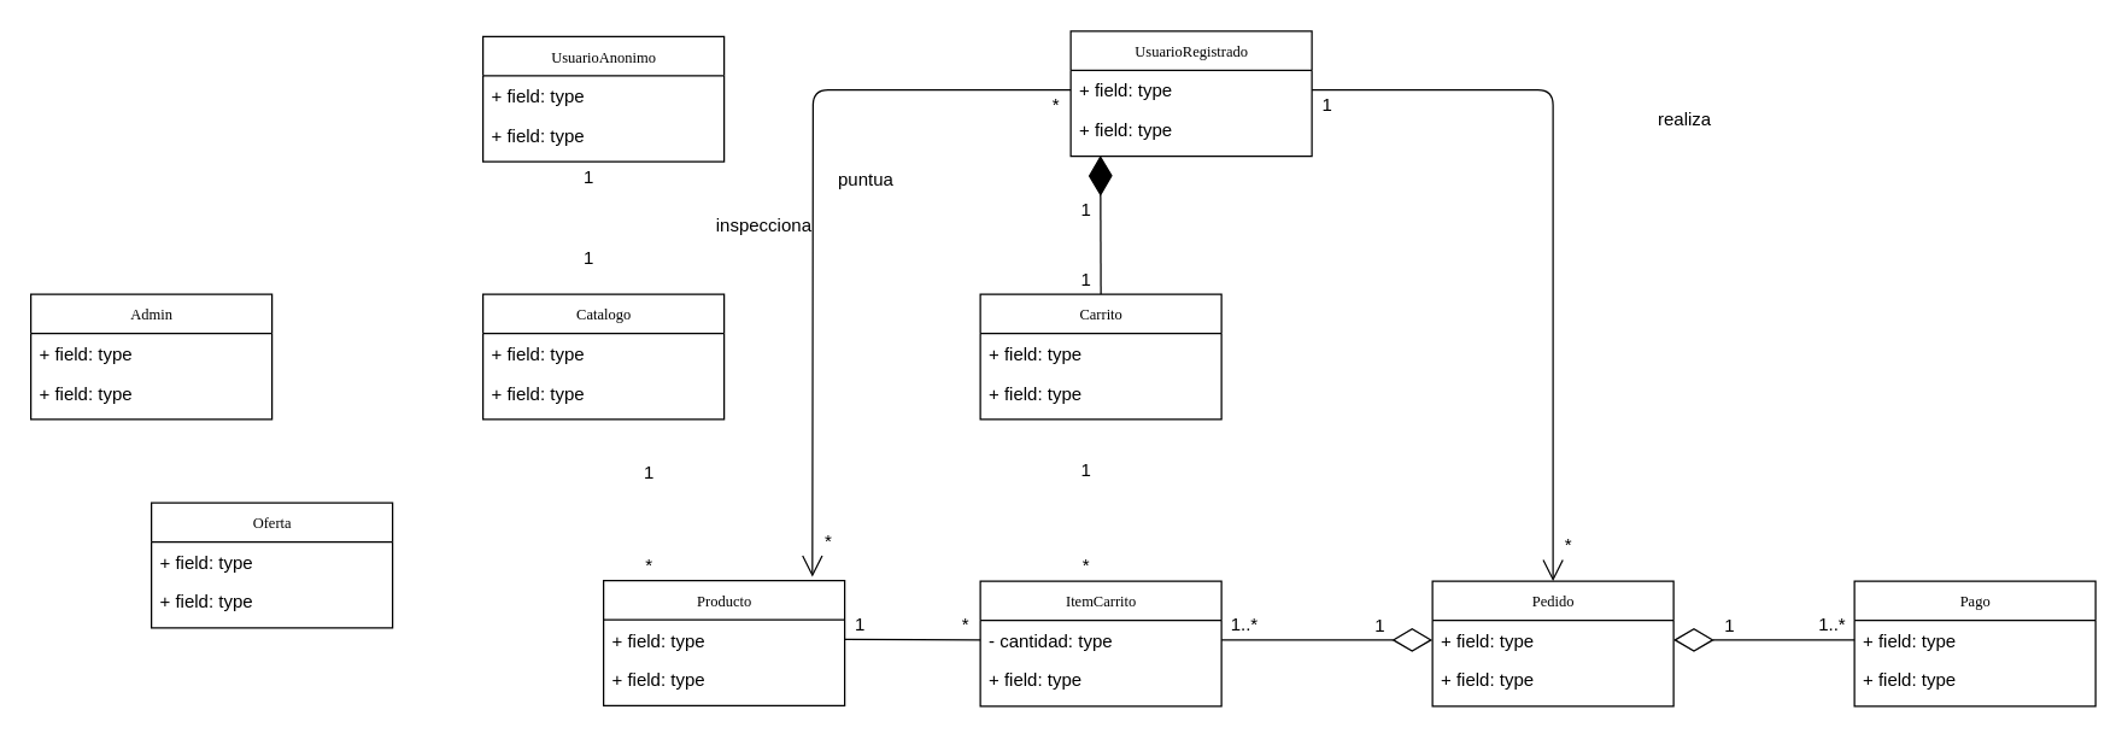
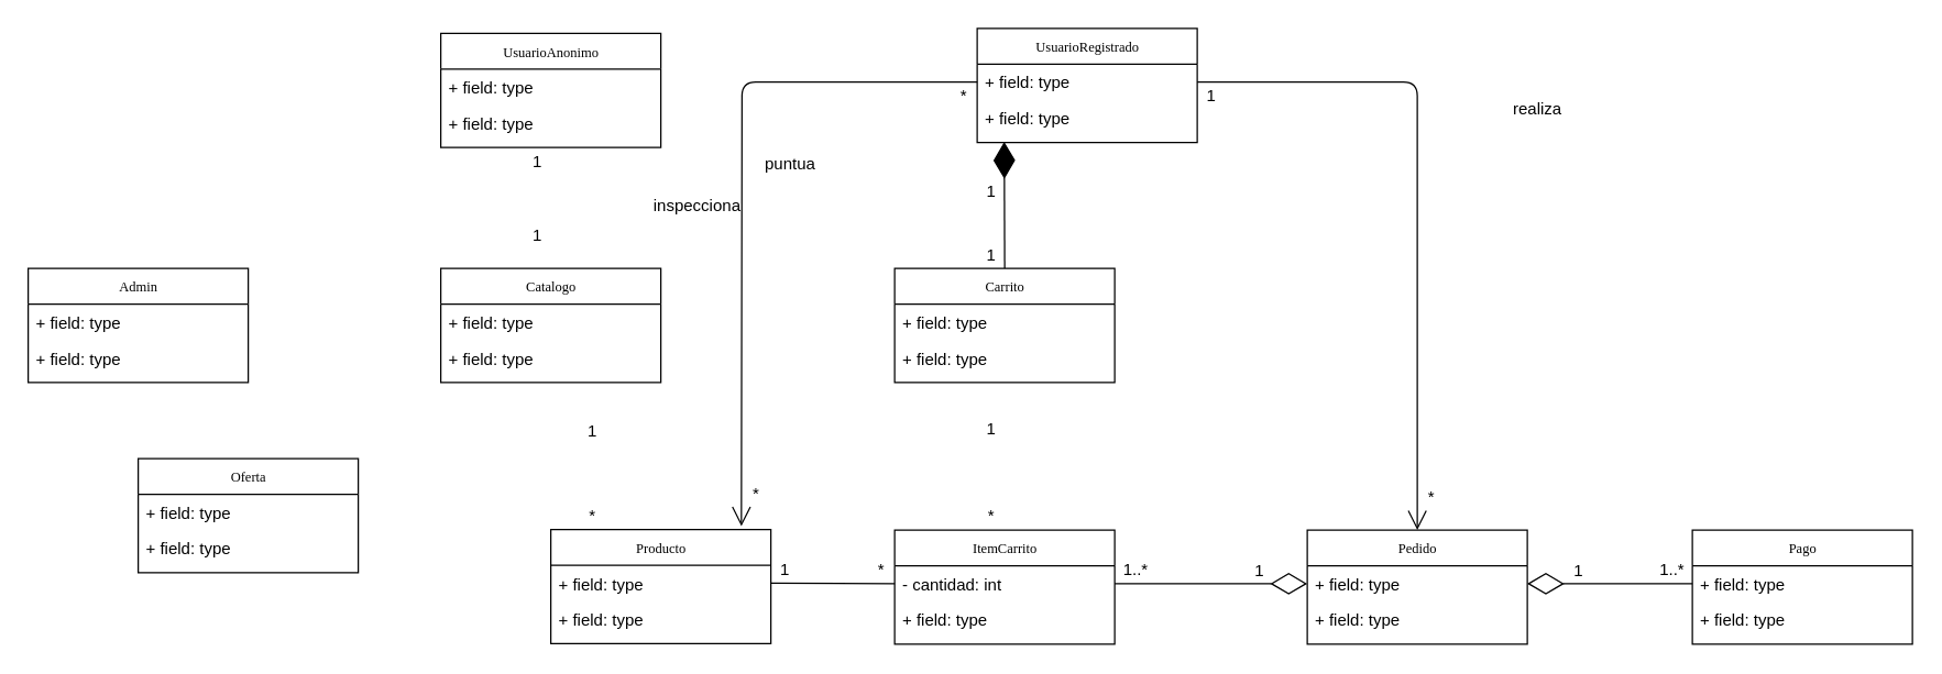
  <mxCell id="0" />
  <mxCell id="1" parent="0" />
  <mxCell id="2" value="UsuarioRegistrado" style="swimlane;html=1;fontStyle=0;childLayout=stackLayout;horizontal=1;startSize=26;fillColor=none;horizontalStack=0;resizeParent=1;resizeLast=0;collapsible=1;marginBottom=0;swimlaneFillColor=#ffffff;rounded=0;shadow=0;comic=0;labelBackgroundColor=none;strokeColor=#000000;strokeWidth=1;fontFamily=Verdana;fontSize=10;fontColor=#000000;align=center;" vertex="1" parent="1"><mxGeometry x="710" y="20" width="160" height="83" as="geometry"><mxRectangle x="935" y="250" width="120" height="26" as="alternateBounds" /></mxGeometry></mxCell>
  <mxCell id="3" value="+ field: type" style="text;html=1;strokeColor=none;fillColor=none;align=left;verticalAlign=top;spacingLeft=4;spacingRight=4;whiteSpace=wrap;overflow=hidden;rotatable=0;points=[[0,0.5],[1,0.5]];portConstraint=eastwest;" vertex="1" parent="2"><mxGeometry y="26" width="160" height="26" as="geometry" /></mxCell>
  <mxCell id="4" value="+ field: type" style="text;html=1;strokeColor=none;fillColor=none;align=left;verticalAlign=top;spacingLeft=4;spacingRight=4;whiteSpace=wrap;overflow=hidden;rotatable=0;points=[[0,0.5],[1,0.5]];portConstraint=eastwest;" vertex="1" parent="2"><mxGeometry y="52" width="160" height="26" as="geometry" /></mxCell>
  <mxCell id="5" value="UsuarioAnonimo" style="swimlane;html=1;fontStyle=0;childLayout=stackLayout;horizontal=1;startSize=26;fillColor=none;horizontalStack=0;resizeParent=1;resizeLast=0;collapsible=1;marginBottom=0;swimlaneFillColor=#ffffff;rounded=0;shadow=0;comic=0;labelBackgroundColor=none;strokeColor=#000000;strokeWidth=1;fontFamily=Verdana;fontSize=10;fontColor=#000000;align=center;" vertex="1" parent="1"><mxGeometry x="320" y="23.5" width="160" height="83" as="geometry"><mxRectangle x="935" y="250" width="120" height="26" as="alternateBounds" /></mxGeometry></mxCell>
  <mxCell id="6" value="+ field: type" style="text;html=1;strokeColor=none;fillColor=none;align=left;verticalAlign=top;spacingLeft=4;spacingRight=4;whiteSpace=wrap;overflow=hidden;rotatable=0;points=[[0,0.5],[1,0.5]];portConstraint=eastwest;" vertex="1" parent="5"><mxGeometry y="26" width="160" height="26" as="geometry" /></mxCell>
  <mxCell id="7" value="+ field: type" style="text;html=1;strokeColor=none;fillColor=none;align=left;verticalAlign=top;spacingLeft=4;spacingRight=4;whiteSpace=wrap;overflow=hidden;rotatable=0;points=[[0,0.5],[1,0.5]];portConstraint=eastwest;" vertex="1" parent="5"><mxGeometry y="52" width="160" height="26" as="geometry" /></mxCell>
  <mxCell id="8" value="Admin" style="swimlane;html=1;fontStyle=0;childLayout=stackLayout;horizontal=1;startSize=26;fillColor=none;horizontalStack=0;resizeParent=1;resizeLast=0;collapsible=1;marginBottom=0;swimlaneFillColor=#ffffff;rounded=0;shadow=0;comic=0;labelBackgroundColor=none;strokeColor=#000000;strokeWidth=1;fontFamily=Verdana;fontSize=10;fontColor=#000000;align=center;" vertex="1" parent="1"><mxGeometry x="20" y="194.5" width="160" height="83" as="geometry"><mxRectangle x="935" y="250" width="120" height="26" as="alternateBounds" /></mxGeometry></mxCell>
  <mxCell id="9" value="+ field: type" style="text;html=1;strokeColor=none;fillColor=none;align=left;verticalAlign=top;spacingLeft=4;spacingRight=4;whiteSpace=wrap;overflow=hidden;rotatable=0;points=[[0,0.5],[1,0.5]];portConstraint=eastwest;" vertex="1" parent="8"><mxGeometry y="26" width="160" height="26" as="geometry" /></mxCell>
  <mxCell id="10" value="+ field: type" style="text;html=1;strokeColor=none;fillColor=none;align=left;verticalAlign=top;spacingLeft=4;spacingRight=4;whiteSpace=wrap;overflow=hidden;rotatable=0;points=[[0,0.5],[1,0.5]];portConstraint=eastwest;" vertex="1" parent="8"><mxGeometry y="52" width="160" height="26" as="geometry" /></mxCell>
  <mxCell id="11" value="Producto" style="swimlane;html=1;fontStyle=0;childLayout=stackLayout;horizontal=1;startSize=26;fillColor=none;horizontalStack=0;resizeParent=1;resizeLast=0;collapsible=1;marginBottom=0;swimlaneFillColor=#ffffff;rounded=0;shadow=0;comic=0;labelBackgroundColor=none;strokeColor=#000000;strokeWidth=1;fontFamily=Verdana;fontSize=10;fontColor=#000000;align=center;" vertex="1" parent="1"><mxGeometry x="400" y="384.5" width="160" height="83" as="geometry"><mxRectangle x="935" y="250" width="120" height="26" as="alternateBounds" /></mxGeometry></mxCell>
  <mxCell id="12" value="+ field: type" style="text;html=1;strokeColor=none;fillColor=none;align=left;verticalAlign=top;spacingLeft=4;spacingRight=4;whiteSpace=wrap;overflow=hidden;rotatable=0;points=[[0,0.5],[1,0.5]];portConstraint=eastwest;" vertex="1" parent="11"><mxGeometry y="26" width="160" height="26" as="geometry" /></mxCell>
  <mxCell id="13" value="+ field: type" style="text;html=1;strokeColor=none;fillColor=none;align=left;verticalAlign=top;spacingLeft=4;spacingRight=4;whiteSpace=wrap;overflow=hidden;rotatable=0;points=[[0,0.5],[1,0.5]];portConstraint=eastwest;" vertex="1" parent="11"><mxGeometry y="52" width="160" height="26" as="geometry" /></mxCell>
  <mxCell id="14" value="Catalogo" style="swimlane;html=1;fontStyle=0;childLayout=stackLayout;horizontal=1;startSize=26;fillColor=none;horizontalStack=0;resizeParent=1;resizeLast=0;collapsible=1;marginBottom=0;swimlaneFillColor=#ffffff;rounded=0;shadow=0;comic=0;labelBackgroundColor=none;strokeColor=#000000;strokeWidth=1;fontFamily=Verdana;fontSize=10;fontColor=#000000;align=center;" vertex="1" parent="1"><mxGeometry x="320" y="194.5" width="160" height="83" as="geometry"><mxRectangle x="935" y="250" width="120" height="26" as="alternateBounds" /></mxGeometry></mxCell>
  <mxCell id="15" value="+ field: type" style="text;html=1;strokeColor=none;fillColor=none;align=left;verticalAlign=top;spacingLeft=4;spacingRight=4;whiteSpace=wrap;overflow=hidden;rotatable=0;points=[[0,0.5],[1,0.5]];portConstraint=eastwest;" vertex="1" parent="14"><mxGeometry y="26" width="160" height="26" as="geometry" /></mxCell>
  <mxCell id="16" value="+ field: type" style="text;html=1;strokeColor=none;fillColor=none;align=left;verticalAlign=top;spacingLeft=4;spacingRight=4;whiteSpace=wrap;overflow=hidden;rotatable=0;points=[[0,0.5],[1,0.5]];portConstraint=eastwest;" vertex="1" parent="14"><mxGeometry y="52" width="160" height="26" as="geometry" /></mxCell>
  <mxCell id="17" value="Pedido" style="swimlane;html=1;fontStyle=0;childLayout=stackLayout;horizontal=1;startSize=26;fillColor=none;horizontalStack=0;resizeParent=1;resizeLast=0;collapsible=1;marginBottom=0;swimlaneFillColor=#ffffff;rounded=0;shadow=0;comic=0;labelBackgroundColor=none;strokeColor=#000000;strokeWidth=1;fontFamily=Verdana;fontSize=10;fontColor=#000000;align=center;" vertex="1" parent="1"><mxGeometry x="950" y="385" width="160" height="83" as="geometry"><mxRectangle x="935" y="250" width="120" height="26" as="alternateBounds" /></mxGeometry></mxCell>
  <mxCell id="18" value="+ field: type" style="text;html=1;strokeColor=none;fillColor=none;align=left;verticalAlign=top;spacingLeft=4;spacingRight=4;whiteSpace=wrap;overflow=hidden;rotatable=0;points=[[0,0.5],[1,0.5]];portConstraint=eastwest;" vertex="1" parent="17"><mxGeometry y="26" width="160" height="26" as="geometry" /></mxCell>
  <mxCell id="19" value="+ field: type" style="text;html=1;strokeColor=none;fillColor=none;align=left;verticalAlign=top;spacingLeft=4;spacingRight=4;whiteSpace=wrap;overflow=hidden;rotatable=0;points=[[0,0.5],[1,0.5]];portConstraint=eastwest;" vertex="1" parent="17"><mxGeometry y="52" width="160" height="26" as="geometry" /></mxCell>
  <mxCell id="20" value="Carrito" style="swimlane;html=1;fontStyle=0;childLayout=stackLayout;horizontal=1;startSize=26;fillColor=none;horizontalStack=0;resizeParent=1;resizeLast=0;collapsible=1;marginBottom=0;swimlaneFillColor=#ffffff;rounded=0;shadow=0;comic=0;labelBackgroundColor=none;strokeColor=#000000;strokeWidth=1;fontFamily=Verdana;fontSize=10;fontColor=#000000;align=center;" vertex="1" parent="1"><mxGeometry x="650" y="194.5" width="160" height="83" as="geometry"><mxRectangle x="935" y="250" width="120" height="26" as="alternateBounds" /></mxGeometry></mxCell>
  <mxCell id="21" value="+ field: type" style="text;html=1;strokeColor=none;fillColor=none;align=left;verticalAlign=top;spacingLeft=4;spacingRight=4;whiteSpace=wrap;overflow=hidden;rotatable=0;points=[[0,0.5],[1,0.5]];portConstraint=eastwest;" vertex="1" parent="20"><mxGeometry y="26" width="160" height="26" as="geometry" /></mxCell>
  <mxCell id="22" value="+ field: type" style="text;html=1;strokeColor=none;fillColor=none;align=left;verticalAlign=top;spacingLeft=4;spacingRight=4;whiteSpace=wrap;overflow=hidden;rotatable=0;points=[[0,0.5],[1,0.5]];portConstraint=eastwest;" vertex="1" parent="20"><mxGeometry y="52" width="160" height="26" as="geometry" /></mxCell>
  <mxCell id="23" value="Pago" style="swimlane;html=1;fontStyle=0;childLayout=stackLayout;horizontal=1;startSize=26;fillColor=none;horizontalStack=0;resizeParent=1;resizeLast=0;collapsible=1;marginBottom=0;swimlaneFillColor=#ffffff;rounded=0;shadow=0;comic=0;labelBackgroundColor=none;strokeColor=#000000;strokeWidth=1;fontFamily=Verdana;fontSize=10;fontColor=#000000;align=center;" vertex="1" parent="1"><mxGeometry x="1230" y="385" width="160" height="83" as="geometry"><mxRectangle x="935" y="250" width="120" height="26" as="alternateBounds" /></mxGeometry></mxCell>
  <mxCell id="24" value="+ field: type" style="text;html=1;strokeColor=none;fillColor=none;align=left;verticalAlign=top;spacingLeft=4;spacingRight=4;whiteSpace=wrap;overflow=hidden;rotatable=0;points=[[0,0.5],[1,0.5]];portConstraint=eastwest;" vertex="1" parent="23"><mxGeometry y="26" width="160" height="26" as="geometry" /></mxCell>
  <mxCell id="25" value="+ field: type" style="text;html=1;strokeColor=none;fillColor=none;align=left;verticalAlign=top;spacingLeft=4;spacingRight=4;whiteSpace=wrap;overflow=hidden;rotatable=0;points=[[0,0.5],[1,0.5]];portConstraint=eastwest;" vertex="1" parent="23"><mxGeometry y="52" width="160" height="26" as="geometry" /></mxCell>
  <mxCell id="26" value="Oferta" style="swimlane;html=1;fontStyle=0;childLayout=stackLayout;horizontal=1;startSize=26;fillColor=none;horizontalStack=0;resizeParent=1;resizeLast=0;collapsible=1;marginBottom=0;swimlaneFillColor=#ffffff;rounded=0;shadow=0;comic=0;labelBackgroundColor=none;strokeColor=#000000;strokeWidth=1;fontFamily=Verdana;fontSize=10;fontColor=#000000;align=center;" vertex="1" parent="1"><mxGeometry x="100" y="333" width="160" height="83" as="geometry"><mxRectangle x="935" y="250" width="120" height="26" as="alternateBounds" /></mxGeometry></mxCell>
  <mxCell id="27" value="+ field: type" style="text;html=1;strokeColor=none;fillColor=none;align=left;verticalAlign=top;spacingLeft=4;spacingRight=4;whiteSpace=wrap;overflow=hidden;rotatable=0;points=[[0,0.5],[1,0.5]];portConstraint=eastwest;" vertex="1" parent="26"><mxGeometry y="26" width="160" height="26" as="geometry" /></mxCell>
  <mxCell id="28" value="+ field: type" style="text;html=1;strokeColor=none;fillColor=none;align=left;verticalAlign=top;spacingLeft=4;spacingRight=4;whiteSpace=wrap;overflow=hidden;rotatable=0;points=[[0,0.5],[1,0.5]];portConstraint=eastwest;" vertex="1" parent="26"><mxGeometry y="52" width="160" height="26" as="geometry" /></mxCell>
  <mxCell id="29" value="ItemCarrito" style="swimlane;html=1;fontStyle=0;childLayout=stackLayout;horizontal=1;startSize=26;fillColor=none;horizontalStack=0;resizeParent=1;resizeLast=0;collapsible=1;marginBottom=0;swimlaneFillColor=#ffffff;rounded=0;shadow=0;comic=0;labelBackgroundColor=none;strokeColor=#000000;strokeWidth=1;fontFamily=Verdana;fontSize=10;fontColor=#000000;align=center;" vertex="1" parent="1"><mxGeometry x="650" y="385" width="160" height="83" as="geometry"><mxRectangle x="935" y="250" width="120" height="26" as="alternateBounds" /></mxGeometry></mxCell>
- <mxCell id="30" value="- cantidad: type" style="text;html=1;strokeColor=none;fillColor=none;align=left;verticalAlign=top;spacingLeft=4;spacingRight=4;whiteSpace=wrap;overflow=hidden;rotatable=0;points=[[0,0.5],[1,0.5]];portConstraint=eastwest;" vertex="1" parent="29"><mxGeometry y="26" width="160" height="26" as="geometry" /></mxCell>
+ <mxCell id="30" value="- cantidad: int" style="text;html=1;strokeColor=none;fillColor=none;align=left;verticalAlign=top;spacingLeft=4;spacingRight=4;whiteSpace=wrap;overflow=hidden;rotatable=0;points=[[0,0.5],[1,0.5]];portConstraint=eastwest;" vertex="1" parent="29"><mxGeometry y="26" width="160" height="26" as="geometry" /></mxCell>
  <mxCell id="31" value="+ field: type" style="text;html=1;strokeColor=none;fillColor=none;align=left;verticalAlign=top;spacingLeft=4;spacingRight=4;whiteSpace=wrap;overflow=hidden;rotatable=0;points=[[0,0.5],[1,0.5]];portConstraint=eastwest;" vertex="1" parent="29"><mxGeometry y="52" width="160" height="26" as="geometry" /></mxCell>
  <mxCell id="32" value="" style="endArrow=diamondThin;endFill=1;endSize=24;html=1;entryX=0.123;entryY=1.174;entryDx=0;entryDy=0;exitX=0.5;exitY=0;exitDx=0;exitDy=0;entryPerimeter=0;" edge="1" parent="1" source="20" target="4"><mxGeometry width="160" relative="1" as="geometry"><mxPoint x="580" y="127" as="sourcePoint" /><mxPoint x="740" y="127" as="targetPoint" /></mxGeometry></mxCell>
  <mxCell id="33" value="1" style="text;html=1;resizable=0;autosize=1;align=center;verticalAlign=middle;points=[];fillColor=none;strokeColor=none;rounded=0;" vertex="1" parent="1"><mxGeometry x="710" y="128.5" width="20" height="20" as="geometry" /></mxCell>
  <mxCell id="34" value="1" style="text;html=1;resizable=0;autosize=1;align=center;verticalAlign=middle;points=[];fillColor=none;strokeColor=none;rounded=0;" vertex="1" parent="1"><mxGeometry x="710" y="174.5" width="20" height="20" as="geometry" /></mxCell>
  <mxCell id="35" value="1" style="text;html=1;resizable=0;autosize=1;align=center;verticalAlign=middle;points=[];fillColor=none;strokeColor=none;rounded=0;" vertex="1" parent="1"><mxGeometry x="710" y="301.5" width="20" height="20" as="geometry" /></mxCell>
  <mxCell id="36" value="&lt;div&gt;*&lt;/div&gt;" style="text;html=1;resizable=0;autosize=1;align=center;verticalAlign=middle;points=[];fillColor=none;strokeColor=none;rounded=0;" vertex="1" parent="1"><mxGeometry x="710" y="364.5" width="20" height="20" as="geometry" /></mxCell>
  <mxCell id="37" value="" style="endArrow=diamondThin;endFill=0;endSize=24;html=1;exitX=1;exitY=0.5;exitDx=0;exitDy=0;entryX=0;entryY=0.5;entryDx=0;entryDy=0;" edge="1" parent="1" source="30" target="18"><mxGeometry width="160" relative="1" as="geometry"><mxPoint x="740" y="395" as="sourcePoint" /><mxPoint x="870" y="497" as="targetPoint" /></mxGeometry></mxCell>
  <mxCell id="38" value="1" style="text;html=1;resizable=0;autosize=1;align=center;verticalAlign=middle;points=[];fillColor=none;strokeColor=none;rounded=0;" vertex="1" parent="1"><mxGeometry x="905" y="404.5" width="20" height="20" as="geometry" /></mxCell>
  <mxCell id="39" value="1..*" style="text;html=1;resizable=0;autosize=1;align=center;verticalAlign=middle;points=[];fillColor=none;strokeColor=none;rounded=0;" vertex="1" parent="1"><mxGeometry x="810" y="403.5" width="30" height="20" as="geometry" /></mxCell>
  <mxCell id="40" value="realiza" style="text;html=1;resizable=0;points=[];autosize=1;align=left;verticalAlign=top;spacingTop=-4;" vertex="1" parent="1"><mxGeometry x="1098" y="69" width="50" height="20" as="geometry" /></mxCell>
  <mxCell id="41" value="1" style="text;html=1;resizable=0;autosize=1;align=center;verticalAlign=middle;points=[];fillColor=none;strokeColor=none;rounded=0;" vertex="1" parent="1"><mxGeometry x="870" y="58.5" width="20" height="20" as="geometry" /></mxCell>
  <mxCell id="42" value="&lt;div&gt;*&lt;/div&gt;" style="text;html=1;resizable=0;autosize=1;align=center;verticalAlign=middle;points=[];fillColor=none;strokeColor=none;rounded=0;" vertex="1" parent="1"><mxGeometry x="1030" y="350.5" width="20" height="20" as="geometry" /></mxCell>
  <mxCell id="43" value="" style="endArrow=diamondThin;endFill=0;endSize=24;html=1;exitX=0;exitY=0.5;exitDx=0;exitDy=0;entryX=1;entryY=0.5;entryDx=0;entryDy=0;" edge="1" parent="1" source="24" target="18"><mxGeometry width="160" relative="1" as="geometry"><mxPoint x="820" y="434" as="sourcePoint" /><mxPoint x="960" y="434" as="targetPoint" /></mxGeometry></mxCell>
  <mxCell id="44" value="1" style="text;html=1;resizable=0;autosize=1;align=center;verticalAlign=middle;points=[];fillColor=none;strokeColor=none;rounded=0;" vertex="1" parent="1"><mxGeometry x="1137" y="404.5" width="20" height="20" as="geometry" /></mxCell>
  <mxCell id="45" value="1..*" style="text;html=1;resizable=0;autosize=1;align=center;verticalAlign=middle;points=[];fillColor=none;strokeColor=none;rounded=0;" vertex="1" parent="1"><mxGeometry x="1200" y="403.5" width="30" height="20" as="geometry" /></mxCell>
  <mxCell id="46" value="" style="endArrow=none;html=1;entryX=0;entryY=0.5;entryDx=0;entryDy=0;exitX=1;exitY=0.5;exitDx=0;exitDy=0;" edge="1" parent="1" source="12" target="30"><mxGeometry width="50" height="50" relative="1" as="geometry"><mxPoint x="100" y="537" as="sourcePoint" /><mxPoint x="150" y="487" as="targetPoint" /></mxGeometry></mxCell>
  <mxCell id="47" value="1" style="text;html=1;resizable=0;autosize=1;align=center;verticalAlign=middle;points=[];fillColor=none;strokeColor=none;rounded=0;" vertex="1" parent="1"><mxGeometry x="560" y="403.5" width="20" height="20" as="geometry" /></mxCell>
  <mxCell id="48" value="&lt;div&gt;*&lt;/div&gt;" style="text;html=1;resizable=0;autosize=1;align=center;verticalAlign=middle;points=[];fillColor=none;strokeColor=none;rounded=0;" vertex="1" parent="1"><mxGeometry x="630" y="403.5" width="20" height="20" as="geometry" /></mxCell>
  <mxCell id="49" value="1" style="text;html=1;resizable=0;autosize=1;align=center;verticalAlign=middle;points=[];fillColor=none;strokeColor=none;rounded=0;" vertex="1" parent="1"><mxGeometry x="420" y="302.5" width="20" height="20" as="geometry" /></mxCell>
  <mxCell id="50" value="&lt;div&gt;*&lt;/div&gt;" style="text;html=1;resizable=0;autosize=1;align=center;verticalAlign=middle;points=[];fillColor=none;strokeColor=none;rounded=0;" vertex="1" parent="1"><mxGeometry x="420" y="364.5" width="20" height="20" as="geometry" /></mxCell>
  <mxCell id="51" value="1" style="text;html=1;resizable=0;autosize=1;align=center;verticalAlign=middle;points=[];fillColor=none;strokeColor=none;rounded=0;" vertex="1" parent="1"><mxGeometry x="380" y="106.5" width="20" height="20" as="geometry" /></mxCell>
  <mxCell id="52" value="1" style="text;html=1;resizable=0;autosize=1;align=center;verticalAlign=middle;points=[];fillColor=none;strokeColor=none;rounded=0;" vertex="1" parent="1"><mxGeometry x="380" y="160.5" width="20" height="20" as="geometry" /></mxCell>
  <mxCell id="53" value="inspecciona" style="text;html=1;resizable=0;points=[];autosize=1;align=left;verticalAlign=top;spacingTop=-4;" vertex="1" parent="1"><mxGeometry x="473" y="139" width="80" height="20" as="geometry" /></mxCell>
  <mxCell id="54" value="" style="endArrow=open;endFill=1;endSize=12;html=1;entryX=0.5;entryY=0;entryDx=0;entryDy=0;exitX=1;exitY=0.5;exitDx=0;exitDy=0;" edge="1" parent="1" source="3" target="17"><mxGeometry width="160" relative="1" as="geometry"><mxPoint x="430" y="116.5" as="sourcePoint" /><mxPoint x="430" y="204.5" as="targetPoint" /><Array as="points"><mxPoint x="1030" y="59" /></Array></mxGeometry></mxCell>
  <mxCell id="55" value="" style="endArrow=open;endFill=1;endSize=12;html=1;exitX=0;exitY=0.5;exitDx=0;exitDy=0;entryX=0.866;entryY=-0.028;entryDx=0;entryDy=0;entryPerimeter=0;" edge="1" parent="1" source="3" target="11"><mxGeometry width="160" relative="1" as="geometry"><mxPoint x="100" y="487" as="sourcePoint" /><mxPoint x="260" y="487" as="targetPoint" /><Array as="points"><mxPoint x="539" y="59" /></Array></mxGeometry></mxCell>
  <mxCell id="56" value="puntua" style="text;html=1;resizable=0;points=[];autosize=1;align=left;verticalAlign=top;spacingTop=-4;" vertex="1" parent="1"><mxGeometry x="554" y="109" width="50" height="20" as="geometry" /></mxCell>
  <mxCell id="57" value="*" style="text;html=1;resizable=0;autosize=1;align=center;verticalAlign=middle;points=[];fillColor=none;strokeColor=none;rounded=0;" vertex="1" parent="1"><mxGeometry x="690" y="58.5" width="20" height="20" as="geometry" /></mxCell>
  <mxCell id="58" value="&lt;div&gt;*&lt;/div&gt;" style="text;html=1;resizable=0;autosize=1;align=center;verticalAlign=middle;points=[];fillColor=none;strokeColor=none;rounded=0;" vertex="1" parent="1"><mxGeometry x="539" y="348.5" width="20" height="20" as="geometry" /></mxCell>
